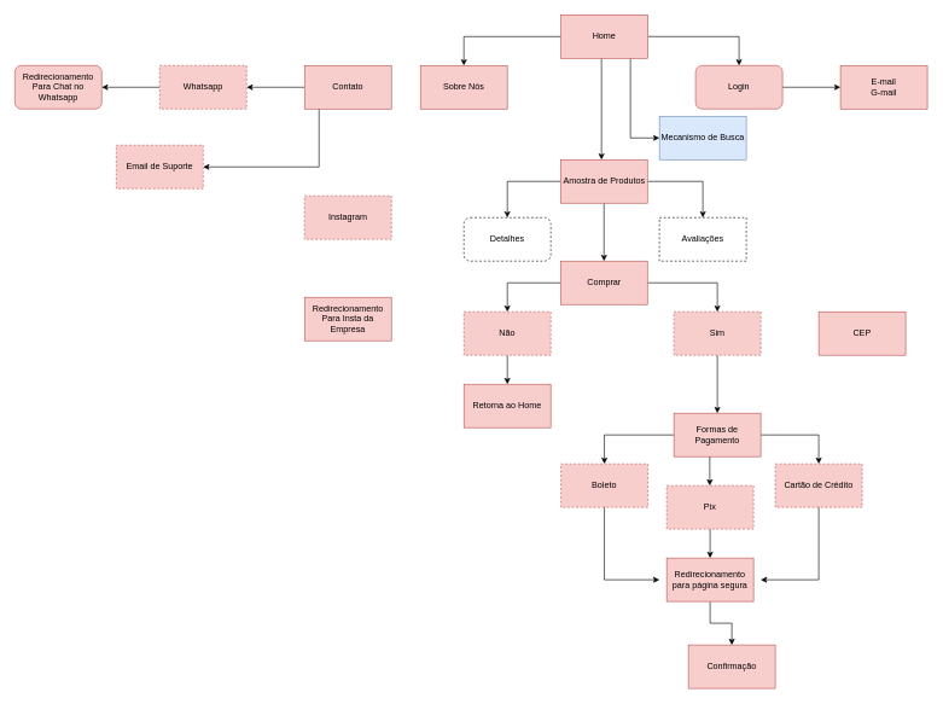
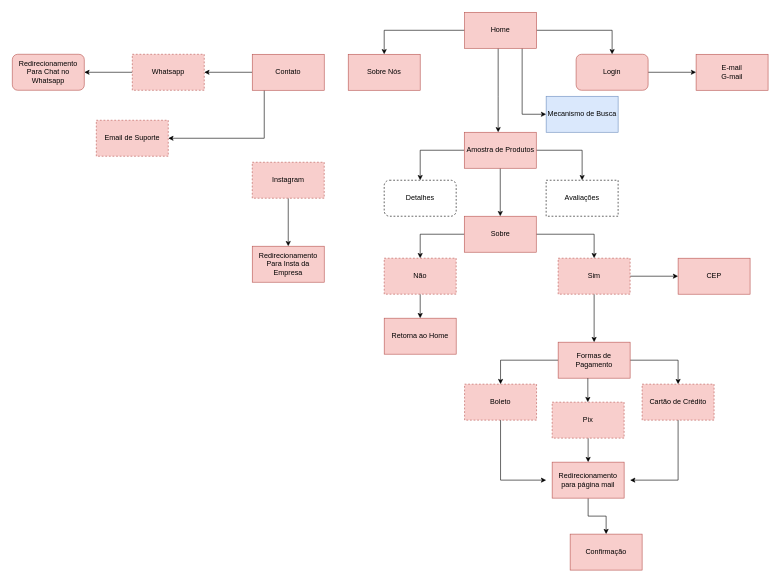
  <mxCell id="0" />
  <mxCell id="1" parent="0" />
  <mxCell id="2" value="" style="edgeStyle=orthogonalEdgeStyle;rounded=0;orthogonalLoop=1;jettySize=auto;html=1;" edge="1" parent="1" source="6" target="7"><mxGeometry relative="1" as="geometry" /></mxCell>
  <mxCell id="3" value="" style="edgeStyle=orthogonalEdgeStyle;rounded=0;orthogonalLoop=1;jettySize=auto;html=1;" edge="1" parent="1" source="6" target="9"><mxGeometry relative="1" as="geometry" /></mxCell>
  <mxCell id="4" value="" style="edgeStyle=orthogonalEdgeStyle;rounded=0;orthogonalLoop=1;jettySize=auto;html=1;" edge="1" parent="1" source="6" target="10"><mxGeometry relative="1" as="geometry"><Array as="points"><mxPoint x="870" y="190" /></Array></mxGeometry></mxCell>
  <mxCell id="5" value="" style="edgeStyle=orthogonalEdgeStyle;rounded=0;orthogonalLoop=1;jettySize=auto;html=1;" edge="1" parent="1" source="6" target="14"><mxGeometry relative="1" as="geometry"><Array as="points"><mxPoint x="830" y="160" /><mxPoint x="830" y="160" /></Array></mxGeometry></mxCell>
  <mxCell id="6" value="Home" style="rounded=0;whiteSpace=wrap;html=1;fillColor=#f8cecc;strokeColor=#b85450;" vertex="1" parent="1"><mxGeometry x="774" y="20" width="120" height="60" as="geometry" /></mxCell>
  <mxCell id="7" value="Sobre Nós" style="rounded=0;whiteSpace=wrap;html=1;fillColor=#f8cecc;strokeColor=#b85450;" vertex="1" parent="1"><mxGeometry x="580" y="90" width="120" height="60" as="geometry" /></mxCell>
  <mxCell id="8" value="" style="edgeStyle=orthogonalEdgeStyle;rounded=0;orthogonalLoop=1;jettySize=auto;html=1;" edge="1" parent="1" source="9" target="20"><mxGeometry relative="1" as="geometry" /></mxCell>
  <mxCell id="9" value="Login" style="whiteSpace=wrap;html=1;fillColor=#f8cecc;strokeColor=#b85450;rounded=1;" vertex="1" parent="1"><mxGeometry x="960" y="90" width="120" height="60" as="geometry" /></mxCell>
  <mxCell id="10" value="Mecanismo de Busca" style="rounded=0;whiteSpace=wrap;html=1;fillColor=#dae8fc;strokeColor=#6c8ebf;" vertex="1" parent="1"><mxGeometry x="910" y="160" width="120" height="60" as="geometry" /></mxCell>
  <mxCell id="11" value="" style="edgeStyle=orthogonalEdgeStyle;rounded=0;orthogonalLoop=1;jettySize=auto;html=1;" edge="1" parent="1" source="14" target="15"><mxGeometry relative="1" as="geometry" /></mxCell>
  <mxCell id="12" value="" style="edgeStyle=orthogonalEdgeStyle;rounded=0;orthogonalLoop=1;jettySize=auto;html=1;" edge="1" parent="1" source="14" target="16"><mxGeometry relative="1" as="geometry" /></mxCell>
  <mxCell id="13" value="" style="edgeStyle=orthogonalEdgeStyle;rounded=0;orthogonalLoop=1;jettySize=auto;html=1;" edge="1" parent="1" source="14" target="23"><mxGeometry relative="1" as="geometry" /></mxCell>
  <mxCell id="14" value="Amostra de Produtos" style="rounded=0;whiteSpace=wrap;html=1;fillColor=#f8cecc;strokeColor=#b85450;" vertex="1" parent="1"><mxGeometry x="773.5" y="220" width="120" height="60" as="geometry" /></mxCell>
  <mxCell id="15" value="Detalhes" style="whiteSpace=wrap;html=1;dashed=1;rounded=1;" vertex="1" parent="1"><mxGeometry x="640" y="300" width="120" height="60" as="geometry" /></mxCell>
  <mxCell id="16" value="Avaliações" style="rounded=0;whiteSpace=wrap;html=1;dashed=1;" vertex="1" parent="1"><mxGeometry x="910" y="300" width="120" height="60" as="geometry" /></mxCell>
  <mxCell id="17" value="" style="edgeStyle=orthogonalEdgeStyle;rounded=0;orthogonalLoop=1;jettySize=auto;html=1;" edge="1" parent="1" source="19" target="46"><mxGeometry relative="1" as="geometry" /></mxCell>
  <mxCell id="18" value="" style="edgeStyle=orthogonalEdgeStyle;rounded=0;orthogonalLoop=1;jettySize=auto;html=1;" edge="1" parent="1" source="19" target="39"><mxGeometry relative="1" as="geometry"><Array as="points"><mxPoint x="440" y="230" /></Array></mxGeometry></mxCell>
  <mxCell id="19" value="Contato&lt;br&gt;" style="rounded=0;whiteSpace=wrap;html=1;fillColor=#f8cecc;strokeColor=#b85450;" vertex="1" parent="1"><mxGeometry y="90" width="120" height="60" as="geometry" x="420" /></mxCell>
  <mxCell id="20" value="E-mail&lt;br&gt;G-mail&lt;br&gt;" style="rounded=0;whiteSpace=wrap;html=1;fillColor=#f8cecc;strokeColor=#b85450;" vertex="1" parent="1"><mxGeometry x="1160" y="90" width="120" height="60" as="geometry" /></mxCell>
  <mxCell id="21" value="" style="edgeStyle=orthogonalEdgeStyle;rounded=0;orthogonalLoop=1;jettySize=auto;html=1;" edge="1" parent="1" source="23" target="26"><mxGeometry relative="1" as="geometry" /></mxCell>
  <mxCell id="22" value="" style="edgeStyle=orthogonalEdgeStyle;rounded=0;orthogonalLoop=1;jettySize=auto;html=1;" edge="1" parent="1" source="23" target="28"><mxGeometry relative="1" as="geometry" /></mxCell>
- <mxCell id="23" value="Comprar" style="rounded=0;whiteSpace=wrap;html=1;fillColor=#f8cecc;strokeColor=#b85450;" vertex="1" parent="1"><mxGeometry x="773.5" y="360" width="120" height="60" as="geometry" /></mxCell>
+ <mxCell id="23" value="Sobre" style="rounded=0;whiteSpace=wrap;html=1;fillColor=#f8cecc;strokeColor=#b85450;" vertex="1" parent="1"><mxGeometry x="773.5" y="360" width="120" height="60" as="geometry" /></mxCell>
+ <mxCell id="24" value="" style="edgeStyle=orthogonalEdgeStyle;rounded=0;orthogonalLoop=1;jettySize=auto;html=1;" edge="1" parent="1" source="26" target="29"><mxGeometry relative="1" as="geometry" /></mxCell>
  <mxCell id="25" value="" style="edgeStyle=orthogonalEdgeStyle;rounded=0;orthogonalLoop=1;jettySize=auto;html=1;" edge="1" parent="1" source="26" target="33"><mxGeometry relative="1" as="geometry" /></mxCell>
  <mxCell id="26" value="Sim" style="rounded=0;whiteSpace=wrap;html=1;fillColor=#f8cecc;strokeColor=#b85450;dashed=1;" vertex="1" parent="1"><mxGeometry x="930" y="430" width="120" height="60" as="geometry" /></mxCell>
  <mxCell id="27" value="" style="edgeStyle=orthogonalEdgeStyle;rounded=0;orthogonalLoop=1;jettySize=auto;html=1;" edge="1" parent="1" source="28" target="30"><mxGeometry relative="1" as="geometry" /></mxCell>
  <mxCell id="28" value="Não" style="rounded=0;whiteSpace=wrap;html=1;fillColor=#f8cecc;strokeColor=#b85450;dashed=1;" vertex="1" parent="1"><mxGeometry x="640" y="430" width="120" height="60" as="geometry" /></mxCell>
  <mxCell id="29" value="CEP" style="rounded=0;whiteSpace=wrap;html=1;fillColor=#f8cecc;strokeColor=#b85450;" vertex="1" parent="1"><mxGeometry x="1130" y="430" width="120" height="60" as="geometry" /></mxCell>
  <mxCell id="30" value="Retorna ao Home" style="rounded=0;whiteSpace=wrap;html=1;fillColor=#f8cecc;strokeColor=#b85450;" vertex="1" parent="1"><mxGeometry x="640" y="530" width="120" height="60" as="geometry" /></mxCell>
  <mxCell id="31" value="" style="edgeStyle=orthogonalEdgeStyle;rounded=0;orthogonalLoop=1;jettySize=auto;html=1;" edge="1" parent="1" source="33" target="35"><mxGeometry relative="1" as="geometry" /></mxCell>
  <mxCell id="32" value="" style="edgeStyle=orthogonalEdgeStyle;rounded=0;orthogonalLoop=1;jettySize=auto;html=1;" edge="1" parent="1" source="33" target="38"><mxGeometry relative="1" as="geometry" /></mxCell>
  <mxCell id="33" value="Formas de Pagamento" style="rounded=0;whiteSpace=wrap;html=1;fillColor=#f8cecc;strokeColor=#b85450;" vertex="1" parent="1"><mxGeometry x="930" y="570" width="120" height="60" as="geometry" /></mxCell>
  <mxCell id="34" value="" style="edgeStyle=orthogonalEdgeStyle;rounded=0;orthogonalLoop=1;jettySize=auto;html=1;startArrow=none;" edge="1" parent="1" source="40" target="37"><mxGeometry relative="1" as="geometry" /></mxCell>
  <mxCell id="35" value="Cartão de Crédito" style="rounded=0;whiteSpace=wrap;html=1;fillColor=#f8cecc;strokeColor=#b85450;dashed=1;" vertex="1" parent="1"><mxGeometry x="1070" y="640" width="120" height="60" as="geometry" /></mxCell>
  <mxCell id="36" value="" style="edgeStyle=orthogonalEdgeStyle;rounded=0;orthogonalLoop=1;jettySize=auto;html=1;" edge="1" parent="1" source="37" target="44"><mxGeometry relative="1" as="geometry" /></mxCell>
- <mxCell id="37" value="Redirecionamento para página segura" style="rounded=0;whiteSpace=wrap;html=1;fillColor=#f8cecc;strokeColor=#b85450;" vertex="1" parent="1"><mxGeometry x="920" y="770" width="120" height="60" as="geometry" /></mxCell>
+ <mxCell id="37" value="Redirecionamento para página mail" style="rounded=0;whiteSpace=wrap;html=1;fillColor=#f8cecc;strokeColor=#b85450;" vertex="1" parent="1"><mxGeometry x="920" y="770" width="120" height="60" as="geometry" /></mxCell>
  <mxCell id="38" value="Boleto" style="rounded=0;whiteSpace=wrap;html=1;fillColor=#f8cecc;strokeColor=#b85450;dashed=1;" vertex="1" parent="1"><mxGeometry x="774" y="640" width="120" height="60" as="geometry" /></mxCell>
  <mxCell id="39" value="Email de Suporte" style="rounded=0;whiteSpace=wrap;html=1;fillColor=#f8cecc;strokeColor=#b85450;dashed=1;" vertex="1" parent="1"><mxGeometry x="160" y="200" width="120" height="60" as="geometry" /></mxCell>
  <mxCell id="40" value="Pix" style="rounded=0;whiteSpace=wrap;html=1;fillColor=#f8cecc;strokeColor=#b85450;dashed=1;" vertex="1" parent="1"><mxGeometry x="920" y="670" width="120" height="60" as="geometry" /></mxCell>
  <mxCell id="41" value="" style="endArrow=classic;html=1;rounded=0;exitX=0.5;exitY=1;exitDx=0;exitDy=0;" edge="1" parent="1" source="35"><mxGeometry width="50" height="50" relative="1" as="geometry"><mxPoint x="1165" y="750" as="sourcePoint" /><mxPoint x="1050" y="800" as="targetPoint" /><Array as="points"><mxPoint x="1130" y="800" /></Array></mxGeometry></mxCell>
  <mxCell id="42" value="" style="endArrow=classic;html=1;rounded=0;exitX=0.5;exitY=1;exitDx=0;exitDy=0;" edge="1" parent="1" source="38"><mxGeometry width="50" height="50" relative="1" as="geometry"><mxPoint x="820" y="760" as="sourcePoint" /><mxPoint x="910" y="800" as="targetPoint" /><Array as="points"><mxPoint x="834" y="800" /></Array></mxGeometry></mxCell>
  <mxCell id="43" value="" style="endArrow=classic;html=1;rounded=0;" edge="1" parent="1"><mxGeometry width="50" height="50" relative="1" as="geometry"><mxPoint x="979.5" y="630" as="sourcePoint" /><mxPoint x="979.5" y="670" as="targetPoint" /></mxGeometry></mxCell>
  <mxCell id="44" value="Confirmação" style="rounded=0;whiteSpace=wrap;html=1;fillColor=#f8cecc;strokeColor=#b85450;" vertex="1" parent="1"><mxGeometry x="950" y="890" width="120" height="60" as="geometry" /></mxCell>
  <mxCell id="45" value="" style="edgeStyle=orthogonalEdgeStyle;rounded=0;orthogonalLoop=1;jettySize=auto;html=1;" edge="1" parent="1" source="46" target="47"><mxGeometry relative="1" as="geometry" /></mxCell>
  <mxCell id="46" value="Whatsapp" style="rounded=0;whiteSpace=wrap;html=1;fillColor=#f8cecc;strokeColor=#b85450;dashed=1;" vertex="1" parent="1"><mxGeometry x="220" y="90" width="120" height="60" as="geometry" /></mxCell>
  <mxCell id="47" value="Redirecionamento Para Chat no Whatsapp" style="whiteSpace=wrap;html=1;fillColor=#f8cecc;strokeColor=#b85450;rounded=1;" vertex="1" parent="1"><mxGeometry x="20" y="90" width="120" height="60" as="geometry" /></mxCell>
+ <mxCell id="48" value="" style="edgeStyle=orthogonalEdgeStyle;rounded=0;orthogonalLoop=1;jettySize=auto;html=1;" edge="1" parent="1" source="49" target="50"><mxGeometry relative="1" as="geometry" /></mxCell>
  <mxCell id="49" value="Instagram" style="rounded=0;whiteSpace=wrap;html=1;fillColor=#f8cecc;strokeColor=#b85450;dashed=1;" vertex="1" parent="1"><mxGeometry y="270" width="120" height="60" as="geometry" x="420" /></mxCell>
  <mxCell id="50" value="Redirecionamento Para Insta da Empresa" style="rounded=0;whiteSpace=wrap;html=1;fillColor=#f8cecc;strokeColor=#b85450;" vertex="1" parent="1"><mxGeometry y="410" width="120" height="60" as="geometry" x="420" /></mxCell>
